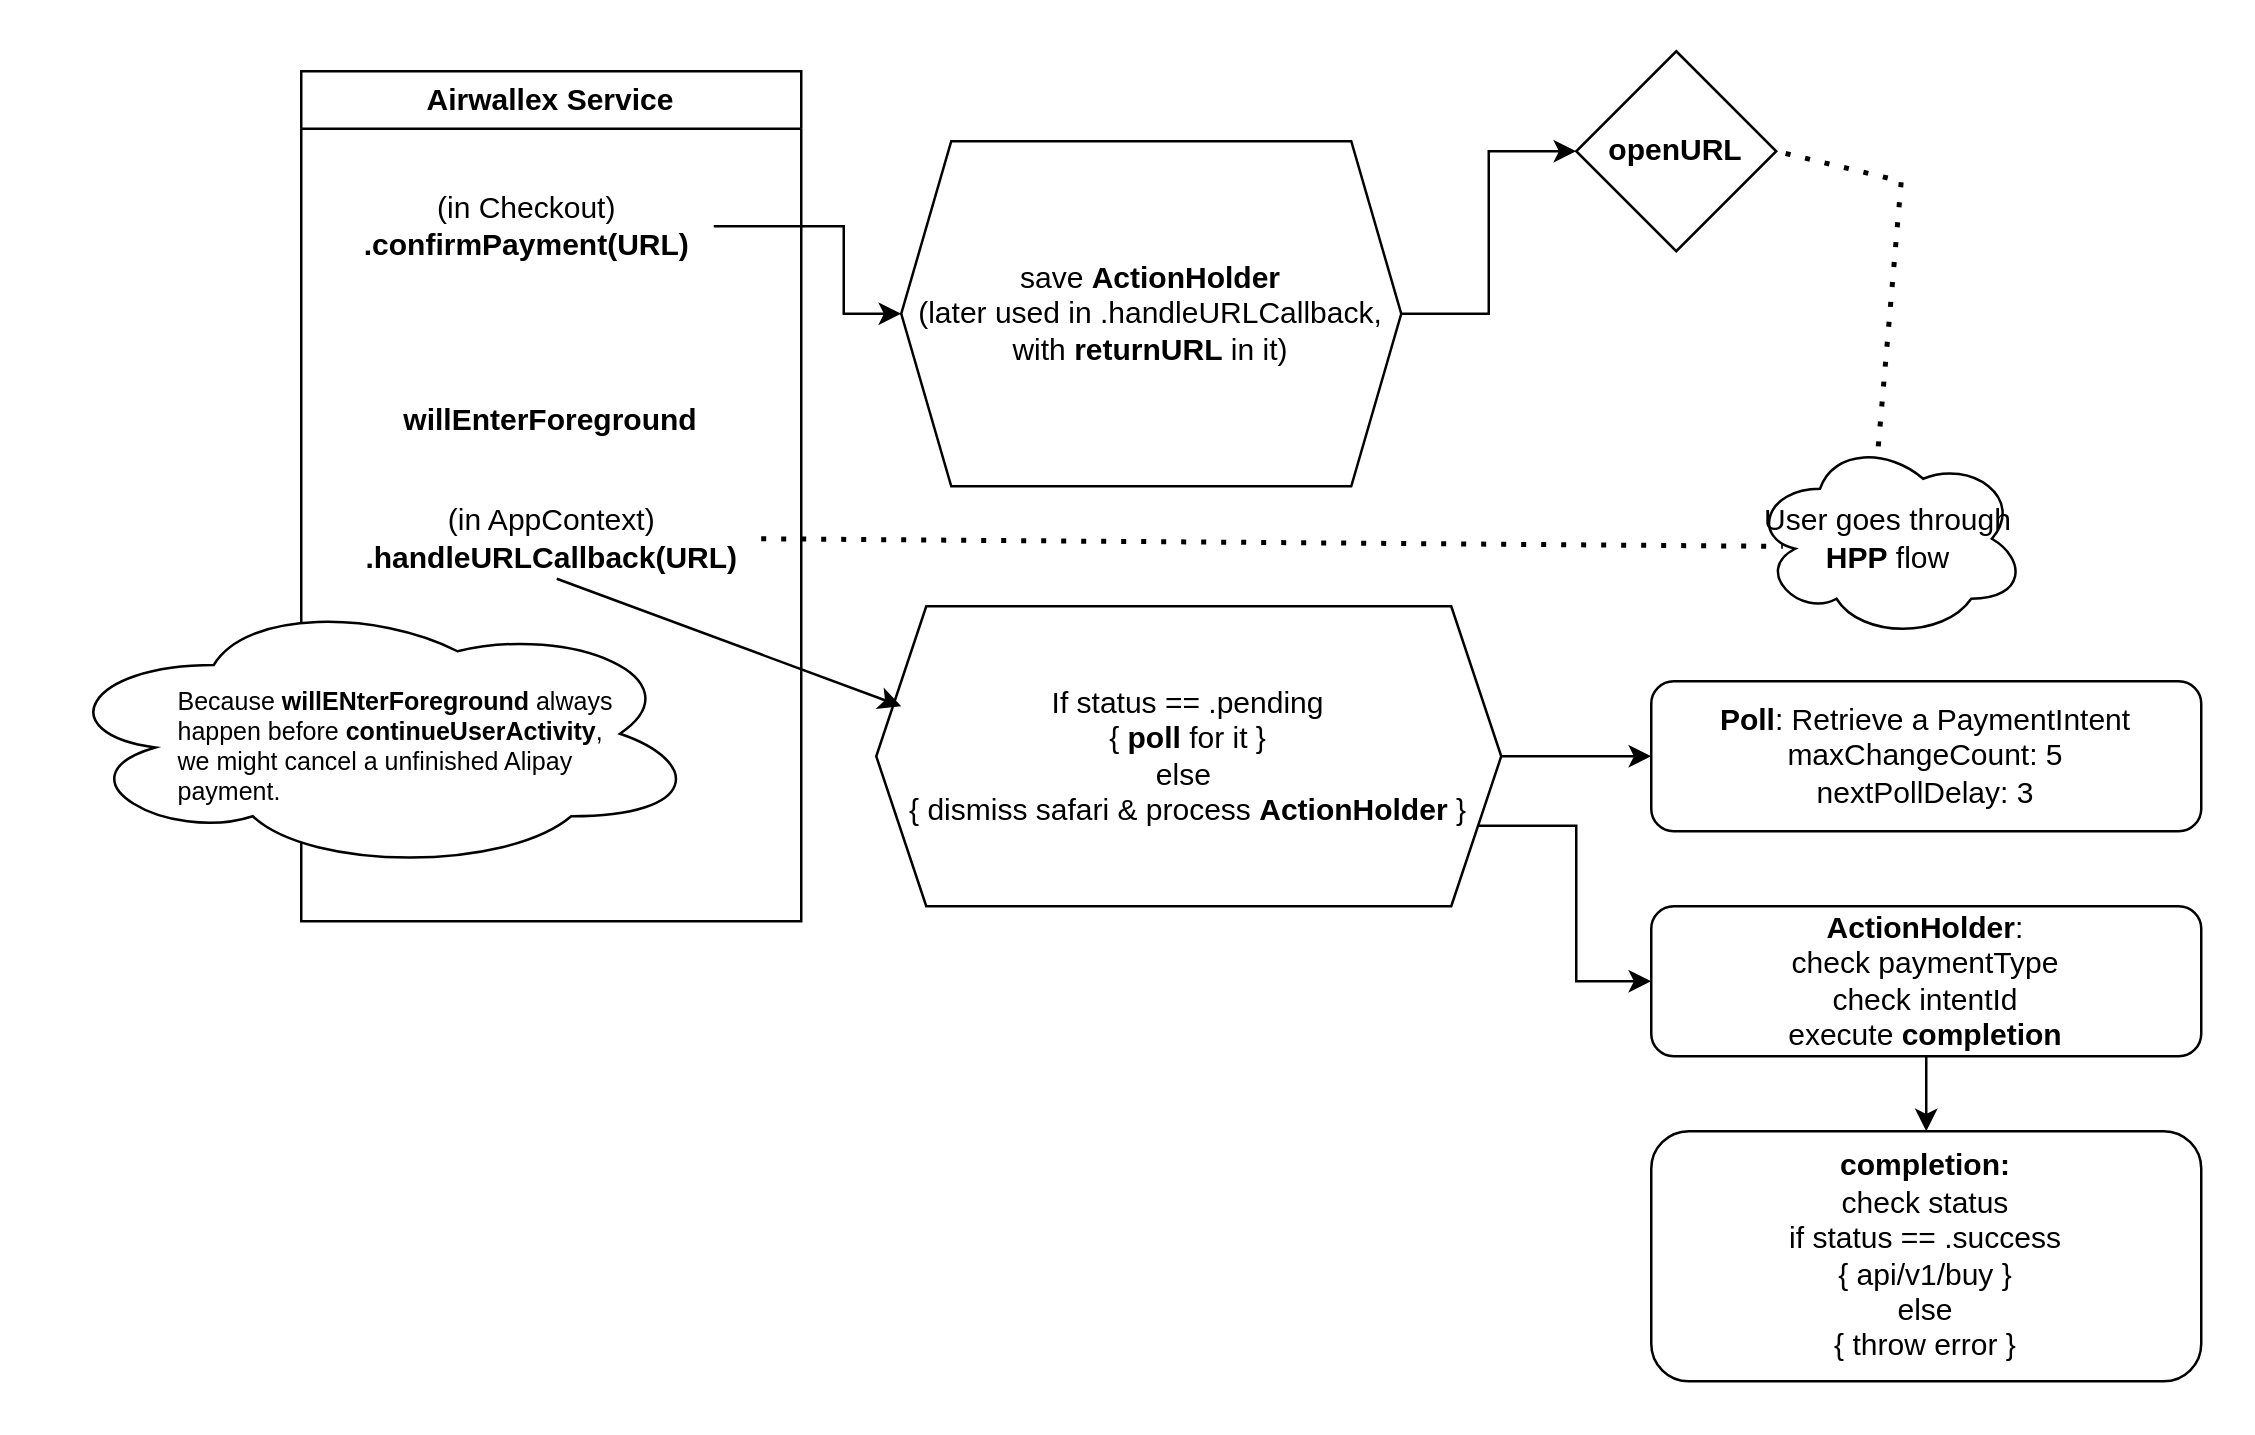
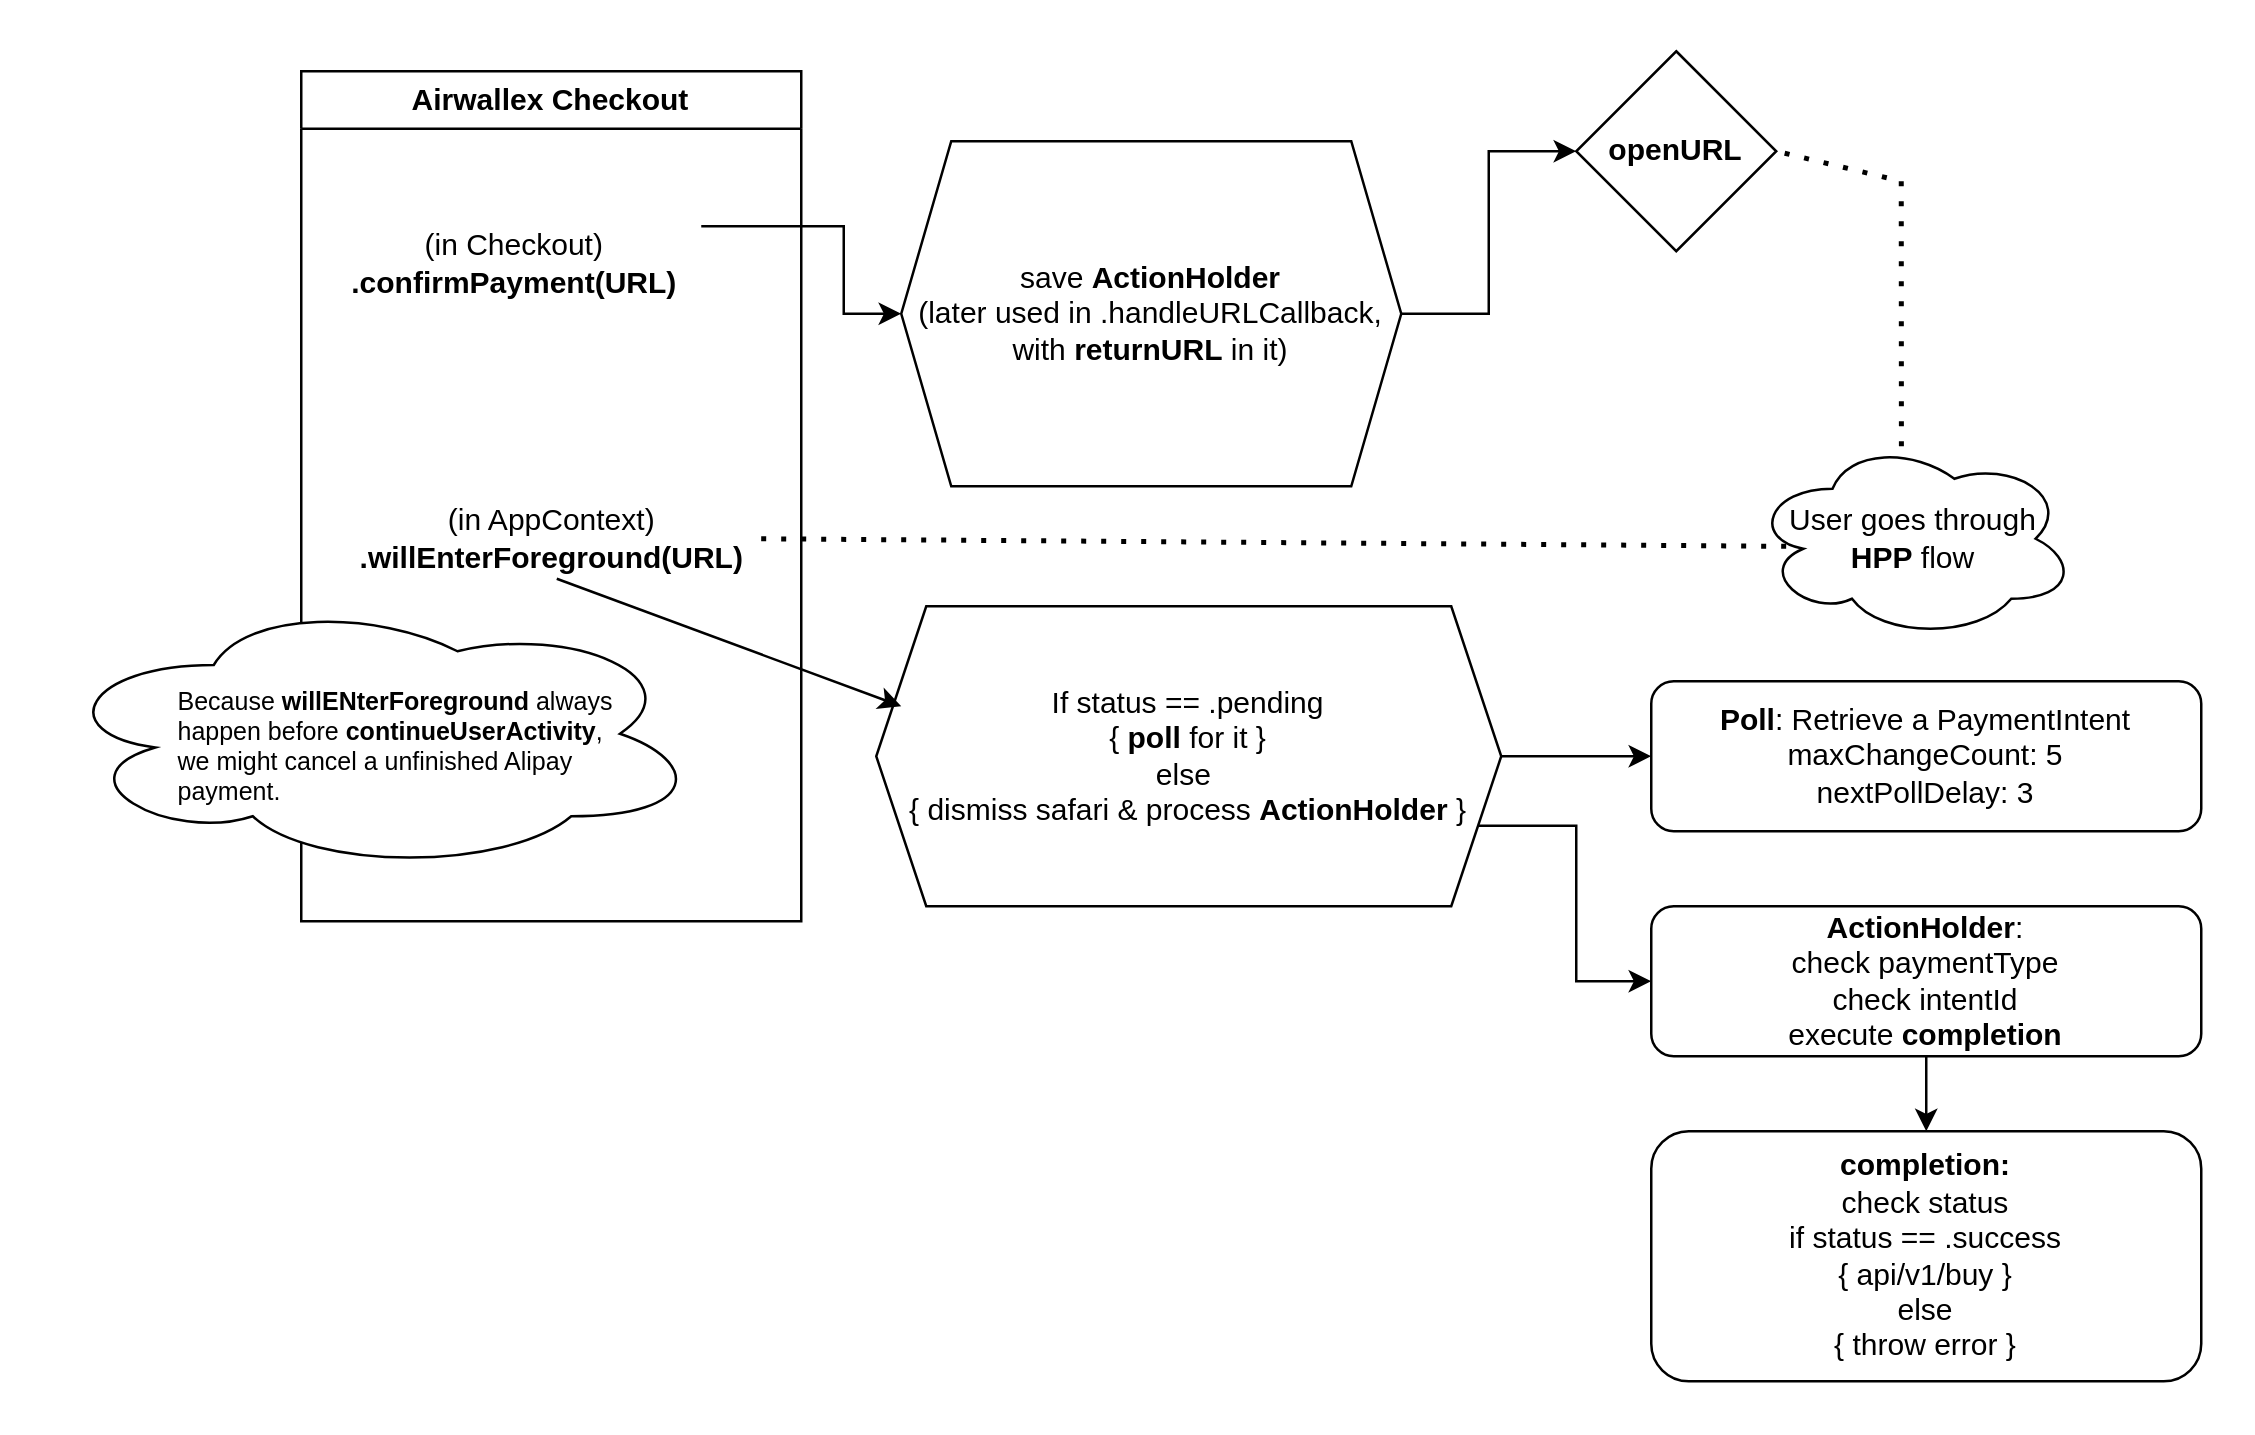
  <mxCell id="0" />
  <mxCell id="1" parent="0" />
- <mxCell id="2" value="Airwallex Service" style="swimlane;whiteSpace=wrap;html=1;" parent="1" vertex="1"><mxGeometry x="120" y="28" width="200" height="340" as="geometry" /></mxCell>
- <mxCell id="3" value="&lt;div&gt;(in Checkout)&lt;/div&gt;&lt;b&gt;.confirmPayment(URL)&lt;/b&gt;" style="text;html=1;align=center;verticalAlign=middle;resizable=0;points=[];autosize=1;strokeColor=none;fillColor=none;" parent="2" vertex="1"><mxGeometry x="15" y="42" width="150" height="40" as="geometry" /></mxCell>
- <mxCell id="4" value="&lt;b&gt;willEnterForeground&lt;/b&gt;" style="text;html=1;align=center;verticalAlign=middle;whiteSpace=wrap;rounded=0;" vertex="1" parent="2"><mxGeometry x="40" y="130" width="120" height="20" as="geometry" /></mxCell>
+ <mxCell id="2" value="Airwallex Checkout" style="swimlane;whiteSpace=wrap;html=1;" parent="1" vertex="1"><mxGeometry x="120" y="28" width="200" height="340" as="geometry" /></mxCell>
+ <mxCell id="3" value="&lt;div&gt;(in Checkout)&lt;/div&gt;&lt;b&gt;.confirmPayment(URL)&lt;/b&gt;" style="text;html=1;align=center;verticalAlign=middle;resizable=0;points=[];autosize=1;strokeColor=none;fillColor=none;" parent="2" vertex="1"><mxGeometry x="10" y="57" width="150" height="40" as="geometry" /></mxCell>
  <mxCell id="5" value="" style="ellipse;shape=cloud;whiteSpace=wrap;html=1;align=left;fontSize=12;labelBorderColor=none;" vertex="1" parent="2"><mxGeometry x="-100" y="210" width="260" height="110" as="geometry" /></mxCell>
  <mxCell id="6" style="edgeStyle=orthogonalEdgeStyle;rounded=0;orthogonalLoop=1;jettySize=auto;html=1;" parent="1" source="3" edge="1"><mxGeometry relative="1" as="geometry"><mxPoint x="360" y="125" as="targetPoint" /><Array as="points"><mxPoint x="337" y="90" /><mxPoint x="337" y="125" /></Array></mxGeometry></mxCell>
  <mxCell id="7" value="&lt;b&gt;openURL&lt;/b&gt;" style="rhombus;whiteSpace=wrap;html=1;" parent="1" vertex="1"><mxGeometry x="630" y="20" width="80" height="80" as="geometry" /></mxCell>
  <mxCell id="8" style="edgeStyle=orthogonalEdgeStyle;rounded=0;orthogonalLoop=1;jettySize=auto;html=1;exitX=1;exitY=0.5;exitDx=0;exitDy=0;entryX=0;entryY=0.5;entryDx=0;entryDy=0;" parent="1" source="9" target="7" edge="1"><mxGeometry relative="1" as="geometry" /></mxCell>
  <mxCell id="9" value="&lt;div&gt;save &lt;b&gt;ActionHolder&lt;/b&gt;&lt;/div&gt;&lt;div&gt;(later used in .handleURLCallback, with &lt;b&gt;returnURL&lt;/b&gt; in it)&lt;/div&gt;" style="shape=hexagon;perimeter=hexagonPerimeter2;whiteSpace=wrap;html=1;fixedSize=1;" parent="1" vertex="1"><mxGeometry x="360" y="56" width="200" height="138" as="geometry" /></mxCell>
  <mxCell id="10" value="" style="endArrow=none;dashed=1;html=1;dashPattern=1 3;strokeWidth=2;rounded=0;entryX=1;entryY=0.5;entryDx=0;entryDy=0;exitX=0.462;exitY=0.038;exitDx=0;exitDy=0;exitPerimeter=0;" parent="1" source="11" target="7" edge="1"><mxGeometry width="50" height="50" relative="1" as="geometry"><mxPoint x="760" y="152" as="sourcePoint" /><mxPoint x="700" y="192" as="targetPoint" /><Array as="points"><mxPoint x="760" y="72" /></Array></mxGeometry></mxCell>
- <mxCell id="11" value="User goes through&lt;div&gt;&lt;b&gt;HPP&lt;/b&gt; flow&lt;/div&gt;" style="ellipse;shape=cloud;whiteSpace=wrap;html=1;" parent="1" vertex="1"><mxGeometry x="700" y="175" width="110" height="80" as="geometry" /></mxCell>
- <mxCell id="12" value="&lt;div&gt;(in AppContext)&lt;/div&gt;&lt;b&gt;.handleURLCallback(URL)&lt;/b&gt;" style="text;html=1;align=center;verticalAlign=middle;resizable=0;points=[];autosize=1;strokeColor=none;fillColor=none;" parent="1" vertex="1"><mxGeometry x="135" y="195" width="170" height="40" as="geometry" /></mxCell>
+ <mxCell id="11" value="User goes through&lt;div&gt;&lt;b&gt;HPP&lt;/b&gt; flow&lt;/div&gt;" style="ellipse;shape=cloud;whiteSpace=wrap;html=1;" parent="1" vertex="1"><mxGeometry x="700" y="175" width="130" height="80" as="geometry" /></mxCell>
+ <mxCell id="12" value="&lt;div&gt;(in AppContext)&lt;/div&gt;&lt;b&gt;.willEnterForeground(URL)&lt;/b&gt;" style="text;html=1;align=center;verticalAlign=middle;resizable=0;points=[];autosize=1;strokeColor=none;fillColor=none;" parent="1" vertex="1"><mxGeometry x="135" y="195" width="170" height="40" as="geometry" /></mxCell>
  <mxCell id="13" value="" style="endArrow=none;dashed=1;html=1;dashPattern=1 3;strokeWidth=2;rounded=0;entryX=0.115;entryY=0.538;entryDx=0;entryDy=0;entryPerimeter=0;exitX=0.994;exitY=0.5;exitDx=0;exitDy=0;exitPerimeter=0;" parent="1" source="12" target="11" edge="1"><mxGeometry width="50" height="50" relative="1" as="geometry"><mxPoint x="650" y="242" as="sourcePoint" /><mxPoint x="700" y="192" as="targetPoint" /></mxGeometry></mxCell>
  <mxCell id="14" style="edgeStyle=orthogonalEdgeStyle;rounded=0;orthogonalLoop=1;jettySize=auto;html=1;exitX=1;exitY=0.75;exitDx=0;exitDy=0;entryX=0;entryY=0.5;entryDx=0;entryDy=0;" parent="1" source="15" target="19" edge="1"><mxGeometry relative="1" as="geometry" /></mxCell>
  <mxCell id="15" value="If status == .pending&lt;div&gt;{ &lt;b&gt;poll&lt;/b&gt; for it }&lt;/div&gt;&lt;div&gt;else&amp;nbsp;&lt;/div&gt;&lt;div&gt;{ dismiss safari&amp;nbsp;&lt;span style=&quot;background-color: transparent; color: light-dark(rgb(0, 0, 0), rgb(255, 255, 255));&quot;&gt;&amp;amp;&amp;nbsp;&lt;/span&gt;&lt;span style=&quot;background-color: transparent; color: light-dark(rgb(0, 0, 0), rgb(255, 255, 255));&quot;&gt;process&amp;nbsp;&lt;/span&gt;&lt;b&gt;ActionHolder&lt;/b&gt;&lt;span style=&quot;background-color: transparent; color: light-dark(rgb(0, 0, 0), rgb(255, 255, 255));&quot;&gt;&amp;nbsp;}&lt;/span&gt;&lt;/div&gt;" style="shape=hexagon;perimeter=hexagonPerimeter2;whiteSpace=wrap;html=1;fixedSize=1;" parent="1" vertex="1"><mxGeometry x="350" y="242" width="250" height="120" as="geometry" /></mxCell>
  <mxCell id="16" value="&lt;b&gt;Poll&lt;/b&gt;:&amp;nbsp;&lt;span style=&quot;background-color: transparent;&quot;&gt;Retrieve a PaymentIntent&lt;/span&gt;&lt;div&gt;&lt;span style=&quot;background-color: transparent; color: light-dark(rgb(0, 0, 0), rgb(255, 255, 255));&quot;&gt;maxChangeCount: 5&lt;/span&gt;&lt;/div&gt;&lt;div&gt;nextPollDelay: 3&lt;/div&gt;" style="rounded=1;whiteSpace=wrap;html=1;" parent="1" vertex="1"><mxGeometry x="660" y="272" width="220" height="60" as="geometry" /></mxCell>
  <mxCell id="17" value="" style="endArrow=classic;html=1;rounded=0;exitX=1;exitY=0.5;exitDx=0;exitDy=0;entryX=0;entryY=0.5;entryDx=0;entryDy=0;" parent="1" source="15" target="16" edge="1"><mxGeometry width="50" height="50" relative="1" as="geometry"><mxPoint x="650" y="322" as="sourcePoint" /><mxPoint x="700" y="272" as="targetPoint" /></mxGeometry></mxCell>
  <mxCell id="18" style="edgeStyle=orthogonalEdgeStyle;rounded=0;orthogonalLoop=1;jettySize=auto;html=1;entryX=0.5;entryY=0;entryDx=0;entryDy=0;" parent="1" source="19" target="20" edge="1"><mxGeometry relative="1" as="geometry" /></mxCell>
  <mxCell id="19" value="&lt;b&gt;ActionHolder&lt;/b&gt;:&lt;div&gt;check paymentType&lt;/div&gt;&lt;div&gt;check intentId&lt;/div&gt;&lt;div&gt;execute &lt;b&gt;completion&lt;/b&gt;&lt;/div&gt;" style="rounded=1;whiteSpace=wrap;html=1;" parent="1" vertex="1"><mxGeometry x="660" y="362" width="220" height="60" as="geometry" /></mxCell>
  <mxCell id="20" value="&lt;b&gt;completion:&lt;/b&gt;&lt;div&gt;check status&lt;/div&gt;&lt;div&gt;if status == .success&lt;/div&gt;&lt;div&gt;{ api/v1/buy }&lt;/div&gt;&lt;div&gt;else&lt;/div&gt;&lt;div&gt;{ throw error }&lt;/div&gt;" style="rounded=1;whiteSpace=wrap;html=1;" parent="1" vertex="1"><mxGeometry x="660" y="452" width="220" height="100" as="geometry" /></mxCell>
  <mxCell id="21" value="" style="endArrow=classic;html=1;rounded=0;exitX=0.513;exitY=0.9;exitDx=0;exitDy=0;exitPerimeter=0;" parent="1" source="12" edge="1"><mxGeometry width="50" height="50" relative="1" as="geometry"><mxPoint x="650" y="322" as="sourcePoint" /><mxPoint x="360" y="282" as="targetPoint" /></mxGeometry></mxCell>
  <mxCell id="22" value="&lt;span style=&quot;&quot;&gt;Because&amp;nbsp;&lt;/span&gt;&lt;b style=&quot;&quot;&gt;willENterForeground&lt;/b&gt;&lt;span style=&quot;&quot;&gt;&amp;nbsp;always happen before&amp;nbsp;&lt;/span&gt;&lt;b style=&quot;&quot;&gt;continueUserActivity&lt;/b&gt;&lt;span style=&quot;&quot;&gt;, we might cancel a unfinished Alipay payment.&lt;/span&gt;" style="text;html=1;align=left;verticalAlign=middle;whiteSpace=wrap;rounded=0;fontSize=10;" vertex="1" parent="1"><mxGeometry x="68.5" y="283" width="91.5" height="30" as="geometry" /></mxCell>
